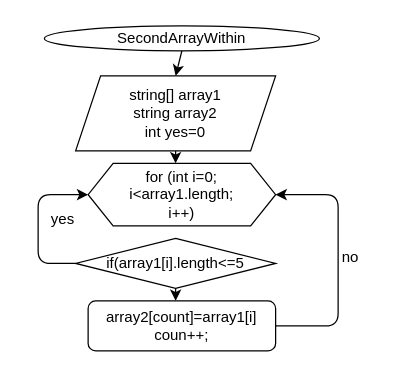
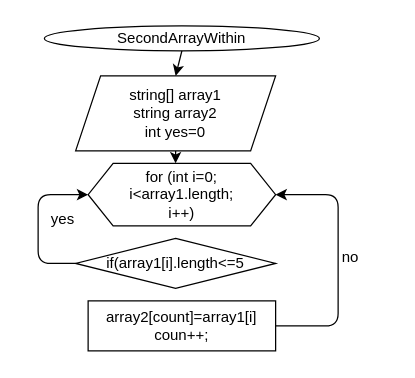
  <mxCell id="0" />
  <mxCell id="1" parent="0" />
  <mxCell id="2" value="SecondArrayWithin" style="ellipse;whiteSpace=wrap;html=1;" vertex="1" parent="1"><mxGeometry x="35" y="20" width="220" height="20" as="geometry" /></mxCell>
  <mxCell id="3" value="string[] array1&lt;br&gt;string array2&lt;br&gt;int yes=0" style="shape=parallelogram;perimeter=parallelogramPerimeter;whiteSpace=wrap;html=1;fixedSize=1;" vertex="1" parent="1"><mxGeometry x="60" y="60" width="160" height="60" as="geometry" /></mxCell>
  <mxCell id="4" value="" style="endArrow=classic;html=1;exitX=0.5;exitY=1;exitDx=0;exitDy=0;entryX=0.5;entryY=0;entryDx=0;entryDy=0;" edge="1" parent="1" source="2" target="3"><mxGeometry width="50" height="50" relative="1" as="geometry"><mxPoint x="110" y="170" as="sourcePoint" /><mxPoint x="160" y="120" as="targetPoint" /></mxGeometry></mxCell>
  <mxCell id="5" value="for (int i=0;&lt;br&gt;i&amp;lt;array1.length;&lt;br&gt;i++)" style="shape=hexagon;perimeter=hexagonPerimeter2;whiteSpace=wrap;html=1;fixedSize=1;" vertex="1" parent="1"><mxGeometry x="70" y="130" width="150" height="50" as="geometry" /></mxCell>
  <mxCell id="6" value="" style="endArrow=classic;html=1;exitX=0.5;exitY=1;exitDx=0;exitDy=0;" edge="1" parent="1" source="3"><mxGeometry width="50" height="50" relative="1" as="geometry"><mxPoint x="110" y="160" as="sourcePoint" /><mxPoint x="140" y="130" as="targetPoint" /></mxGeometry></mxCell>
  <mxCell id="7" value="if(array1[i].length&amp;lt;=5" style="rhombus;whiteSpace=wrap;html=1;" vertex="1" parent="1"><mxGeometry x="60" y="190" width="160" height="40" as="geometry" /></mxCell>
  <mxCell id="8" value="" style="endArrow=classic;html=1;exitX=0;exitY=0.5;exitDx=0;exitDy=0;entryX=0;entryY=0.5;entryDx=0;entryDy=0;" edge="1" parent="1" source="7" target="5"><mxGeometry width="50" height="50" relative="1" as="geometry"><mxPoint x="20" y="200" as="sourcePoint" /><mxPoint x="70" y="150" as="targetPoint" /><Array as="points"><mxPoint x="30" y="210" /><mxPoint x="30" y="155" /></Array></mxGeometry></mxCell>
  <mxCell id="9" value="yes" style="text;strokeColor=none;align=center;fillColor=none;html=1;verticalAlign=middle;whiteSpace=wrap;rounded=0;" vertex="1" parent="1"><mxGeometry x="20" y="160" width="60" height="30" as="geometry" /></mxCell>
- <mxCell id="10" value="array2[count]=array1[i]&lt;br&gt;coun++;" style="whiteSpace=wrap;html=1;rounded=1;" vertex="1" parent="1"><mxGeometry x="70" y="240" width="150" height="40" as="geometry" /></mxCell>
- <mxCell id="11" value="" style="endArrow=classic;html=1;exitX=0.5;exitY=1;exitDx=0;exitDy=0;entryX=0.467;entryY=0;entryDx=0;entryDy=0;entryPerimeter=0;" edge="1" parent="1" source="7" target="10"><mxGeometry width="50" height="50" relative="1" as="geometry"><mxPoint x="140" y="230" as="sourcePoint" /><mxPoint x="140" y="220" as="targetPoint" /></mxGeometry></mxCell>
+ <mxCell id="10" value="array2[count]=array1[i]&lt;br&gt;coun++;" style="rounded=0;whiteSpace=wrap;html=1;" vertex="1" parent="1"><mxGeometry x="70" y="240" width="150" height="40" as="geometry" /></mxCell>
  <mxCell id="12" value="" style="endArrow=classic;html=1;entryX=1;entryY=0.5;entryDx=0;entryDy=0;exitX=1;exitY=0.5;exitDx=0;exitDy=0;" edge="1" parent="1" source="10" target="5"><mxGeometry width="50" height="50" relative="1" as="geometry"><mxPoint x="270" y="230" as="sourcePoint" /><mxPoint x="160" y="100" as="targetPoint" /><Array as="points"><mxPoint x="270" y="260" /><mxPoint x="270" y="155" /></Array></mxGeometry></mxCell>
  <mxCell id="13" value="no" style="text;strokeColor=none;align=center;fillColor=none;html=1;verticalAlign=middle;whiteSpace=wrap;rounded=0;" vertex="1" parent="1"><mxGeometry x="250" y="190" width="60" height="30" as="geometry" /></mxCell>
